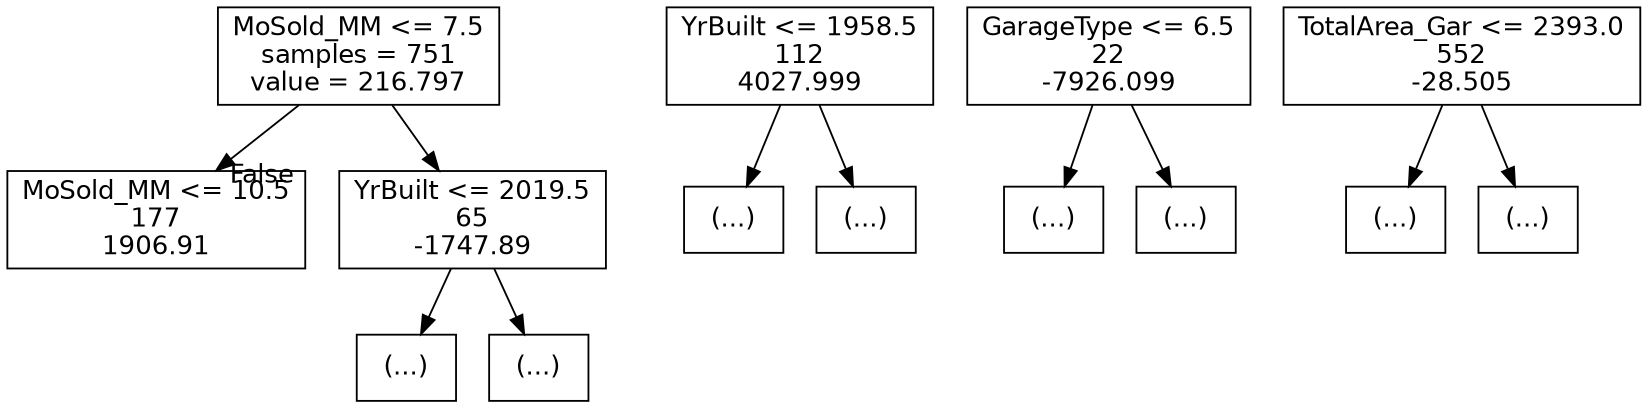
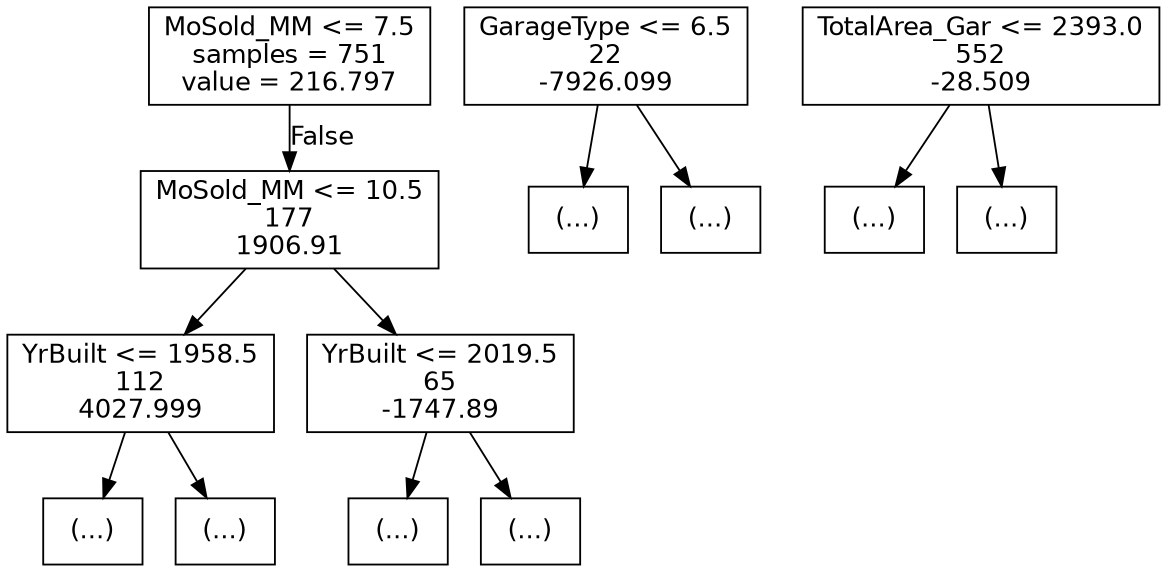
  digraph {
    node [fontname=helvetica shape=box]
    edge [fontname=helvetica]
    n1 [label="MoSold_MM <= 7.5\nsamples = 751\nvalue = 216.797"]
    n2 [label="MoSold_MM <= 10.5\n177\n1906.91"]
    n3 [label="YrBuilt <= 1958.5\n112\n4027.999"]
    n4 [label="YrBuilt <= 2019.5\n65\n-1747.89"]
    n5 [label="GarageType <= 6.5\n22\n-7926.099"]
    n6 [label="(...)"]
    n7 [label="(...)"]
-   n8 [label="TotalArea_Gar <= 2393.0\n552\n-28.505"]
+   n8 [label="TotalArea_Gar <= 2393.0\n552\n-28.509"]
    n9 [label="(...)"]
    n10 [label="(...)"]
    n11 [label="(...)"]
    n12 [label="(...)"]
    n13 [label="(...)"]
    n14 [label="(...)"]
    n1 -> n2 [headlabel=False labelangle=-45 labeldistance=2.5]
-   n1 -> n4
+   n2 -> n3
+   n2 -> n4
    n3 -> n11
    n3 -> n12
    n4 -> n13
    n4 -> n14
    n5 -> n6
    n5 -> n7
    n8 -> n9
    n8 -> n10
  }
